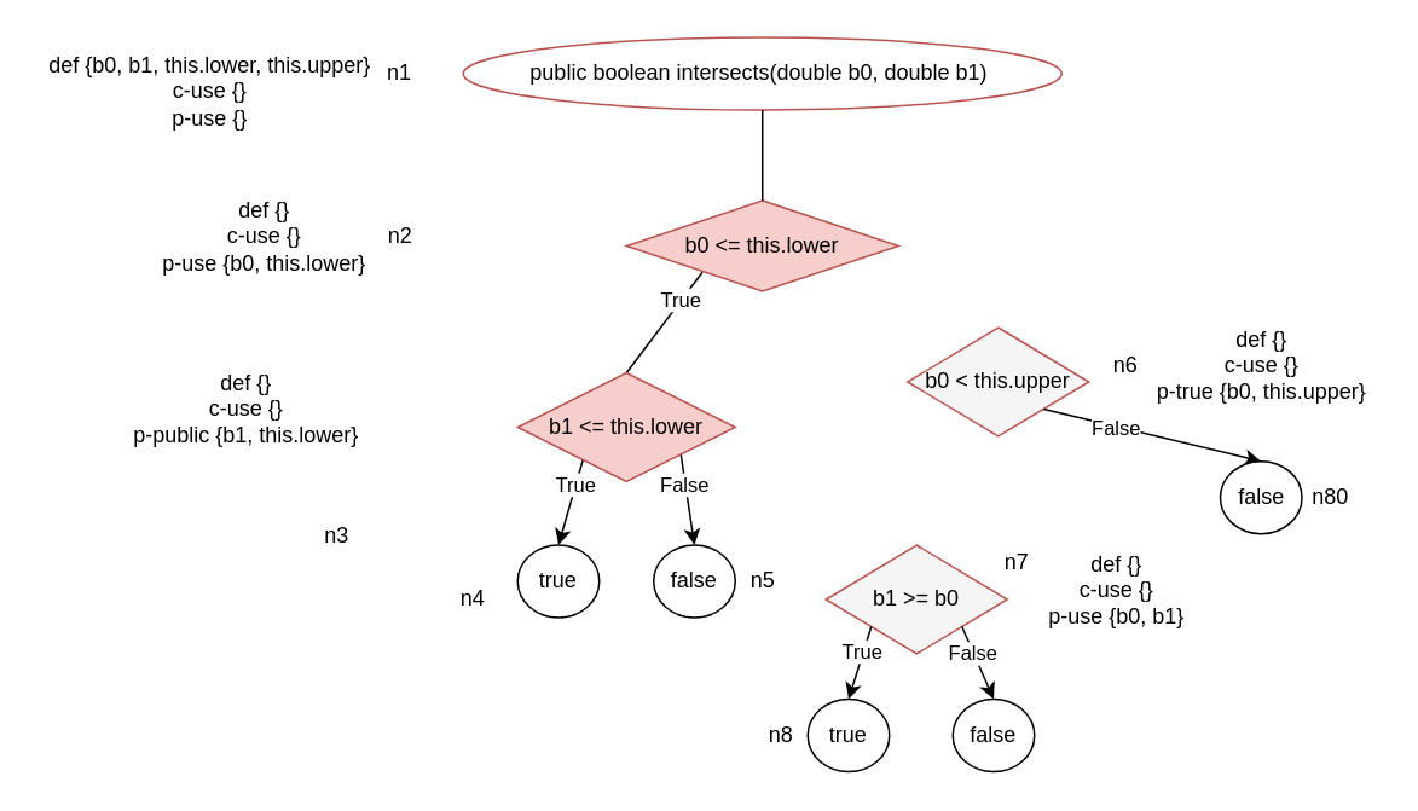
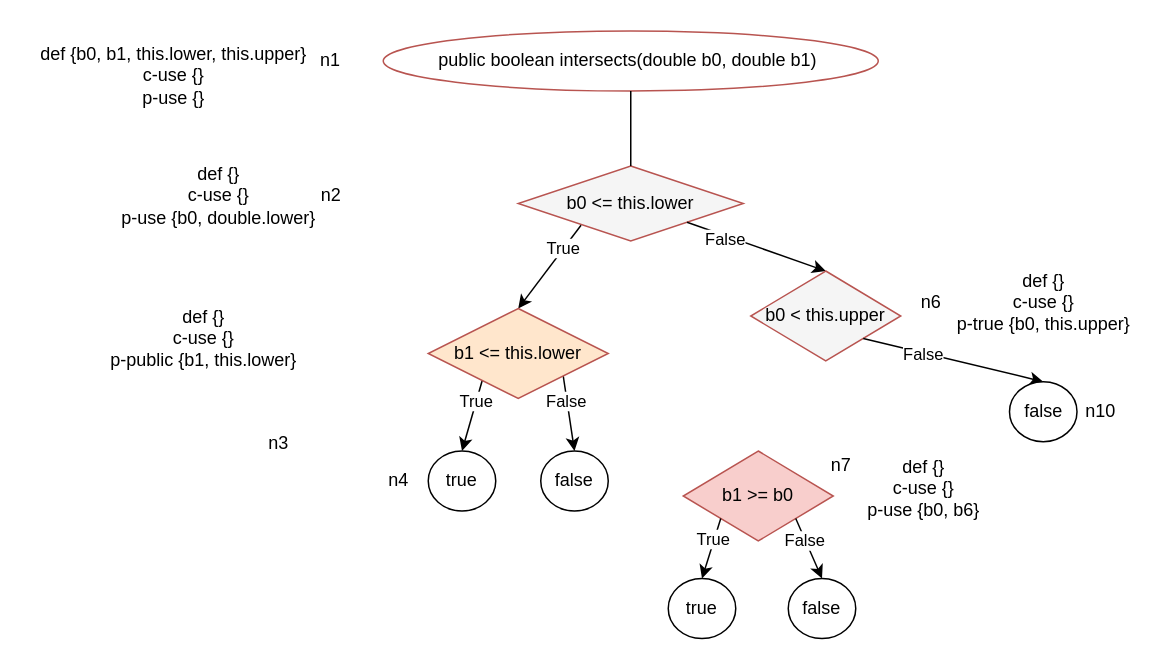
  <mxCell id="0" />
  <mxCell id="1" parent="0" />
  <mxCell id="2" value="&lt;div&gt;public boolean intersects(double b0, double b1)&amp;nbsp;&lt;/div&gt;" style="ellipse;whiteSpace=wrap;html=1;fillColor=#ffffff;strokeColor=#b85450;" parent="1" vertex="1"><mxGeometry x="255" y="20" width="330" height="40" as="geometry" /></mxCell>
- <mxCell id="3" value="b0 &amp;lt;= this.lower" style="rhombus;whiteSpace=wrap;html=1;fillColor=#f8cecc;strokeColor=#b85450;" parent="1" vertex="1"><mxGeometry x="345" y="110" width="150" height="50" as="geometry" /></mxCell>
- <mxCell id="4" value="" style="endArrow=none;html=1;rounded=0;entryX=0.5;entryY=0;entryDx=0;entryDy=0;exitX=0.279;exitY=0.791;exitDx=0;exitDy=0;exitPerimeter=0;" parent="1" source="3" target="21" edge="1"><mxGeometry width="50" height="50" relative="1" as="geometry"><mxPoint x="405" y="220" as="sourcePoint" /><mxPoint x="340" y="210" as="targetPoint" /></mxGeometry></mxCell>
+ <mxCell id="3" value="b0 &amp;lt;= this.lower" style="rhombus;whiteSpace=wrap;html=1;fillColor=#f5f5f5;strokeColor=#b85450;" parent="1" vertex="1"><mxGeometry x="345" y="110" width="150" height="50" as="geometry" /></mxCell>
+ <mxCell id="4" value="" style="endArrow=classic;html=1;rounded=0;entryX=0.5;entryY=0;entryDx=0;entryDy=0;exitX=0.279;exitY=0.791;exitDx=0;exitDy=0;exitPerimeter=0;" parent="1" source="3" target="21" edge="1"><mxGeometry width="50" height="50" relative="1" as="geometry"><mxPoint x="405" y="220" as="sourcePoint" /><mxPoint x="340" y="210" as="targetPoint" /></mxGeometry></mxCell>
  <mxCell id="5" value="True" style="edgeLabel;html=1;align=center;verticalAlign=middle;resizable=0;points=[];" parent="4" vertex="1" connectable="0"><mxGeometry x="-0.437" y="-1" relative="1" as="geometry"><mxPoint as="offset" /></mxGeometry></mxCell>
+ <mxCell id="6" value="" style="endArrow=classic;html=1;rounded=0;entryX=0.5;entryY=0;entryDx=0;entryDy=0;exitX=1;exitY=1;exitDx=0;exitDy=0;" parent="1" source="3" target="23" edge="1"><mxGeometry width="50" height="50" relative="1" as="geometry"><mxPoint x="405" y="220" as="sourcePoint" /><mxPoint x="520" y="210" as="targetPoint" /></mxGeometry></mxCell>
+ <mxCell id="7" value="False" style="edgeLabel;html=1;align=center;verticalAlign=middle;resizable=0;points=[];" parent="6" vertex="1" connectable="0"><mxGeometry x="-0.442" y="-2" relative="1" as="geometry"><mxPoint as="offset" /></mxGeometry></mxCell>
  <mxCell id="8" value="" style="endArrow=none;html=1;rounded=0;entryX=0.5;entryY=0;entryDx=0;entryDy=0;exitX=0.5;exitY=1;exitDx=0;exitDy=0;" parent="1" source="2" target="3" edge="1"><mxGeometry width="50" height="50" relative="1" as="geometry"><mxPoint x="405" y="220" as="sourcePoint" /><mxPoint x="455" y="170" as="targetPoint" /></mxGeometry></mxCell>
  <mxCell id="9" value="n1" style="text;html=1;strokeColor=none;fillColor=none;align=center;verticalAlign=middle;whiteSpace=wrap;rounded=0;" parent="1" vertex="1"><mxGeometry x="190" y="25" width="60" height="30" as="geometry" /></mxCell>
  <mxCell id="10" value="n2" style="text;html=1;align=center;verticalAlign=middle;resizable=0;points=[];autosize=1;strokeColor=none;fillColor=none;" parent="1" vertex="1"><mxGeometry x="205" y="120" width="30" height="20" as="geometry" /></mxCell>
  <mxCell id="11" value="n3" style="text;html=1;align=center;verticalAlign=middle;resizable=0;points=[];autosize=1;strokeColor=none;fillColor=none;" parent="1" vertex="1"><mxGeometry x="170" y="285" width="30" height="20" as="geometry" /></mxCell>
  <mxCell id="12" value="n6" style="text;html=1;align=center;verticalAlign=middle;resizable=0;points=[];autosize=1;strokeColor=none;fillColor=none;" parent="1" vertex="1"><mxGeometry x="605" y="191.25" width="30" height="20" as="geometry" /></mxCell>
  <mxCell id="13" value="def {b0, b1, this.lower, this.upper}&lt;br&gt;c-use {}&lt;br&gt;p-use {}" style="text;html=1;align=center;verticalAlign=middle;resizable=0;points=[];autosize=1;strokeColor=none;fillColor=none;" parent="1" vertex="1"><mxGeometry x="20" y="25" width="190" height="50" as="geometry" /></mxCell>
- <mxCell id="14" value="def {}&lt;br&gt;c-use {}&lt;br&gt;p-use {b0, this.lower}" style="text;html=1;align=center;verticalAlign=middle;resizable=0;points=[];autosize=1;strokeColor=none;fillColor=none;" parent="1" vertex="1"><mxGeometry x="80" y="105" width="130" height="50" as="geometry" /></mxCell>
+ <mxCell id="14" value="def {}&lt;br&gt;c-use {}&lt;br&gt;p-use {b0, double.lower}" style="text;html=1;align=center;verticalAlign=middle;resizable=0;points=[];autosize=1;strokeColor=none;fillColor=none;" parent="1" vertex="1"><mxGeometry x="80" y="105" width="130" height="50" as="geometry" /></mxCell>
  <mxCell id="15" value="&lt;span style=&quot;font-weight: normal&quot;&gt;def {}&lt;br&gt;c-use {}&lt;br&gt;p-public {b1, this.lower}&lt;/span&gt;" style="text;html=1;align=center;verticalAlign=middle;resizable=0;points=[];autosize=1;strokeColor=none;fillColor=none;fontStyle=1" parent="1" vertex="1"><mxGeometry x="70" y="200" width="130" height="50" as="geometry" /></mxCell>
  <mxCell id="16" value="&lt;span style=&quot;font-weight: normal&quot;&gt;def {}&lt;br&gt;c-use {}&lt;br&gt;p-true {b0, this.upper}&lt;/span&gt;" style="text;html=1;align=center;verticalAlign=middle;resizable=0;points=[];autosize=1;strokeColor=none;fillColor=none;fontStyle=1" parent="1" vertex="1"><mxGeometry x="630" y="176.25" width="130" height="50" as="geometry" /></mxCell>
  <mxCell id="17" value="" style="endArrow=classic;html=1;rounded=0;exitX=0.279;exitY=0.791;exitDx=0;exitDy=0;exitPerimeter=0;entryX=0.5;entryY=0;entryDx=0;entryDy=0;" parent="1" target="22" edge="1"><mxGeometry width="50" height="50" relative="1" as="geometry"><mxPoint x="321.85" y="250" as="sourcePoint" /><mxPoint x="285" y="300" as="targetPoint" /></mxGeometry></mxCell>
  <mxCell id="18" value="True" style="edgeLabel;html=1;align=center;verticalAlign=middle;resizable=0;points=[];" parent="17" vertex="1" connectable="0"><mxGeometry x="-0.348" y="-1" relative="1" as="geometry"><mxPoint as="offset" /></mxGeometry></mxCell>
  <mxCell id="19" value="" style="endArrow=classic;html=1;rounded=0;exitX=1;exitY=1;exitDx=0;exitDy=0;entryX=0.5;entryY=0;entryDx=0;entryDy=0;" parent="1" source="21" target="24" edge="1"><mxGeometry width="50" height="50" relative="1" as="geometry"><mxPoint x="415" y="265" as="sourcePoint" /><mxPoint x="415" y="290" as="targetPoint" /></mxGeometry></mxCell>
  <mxCell id="20" value="False" style="edgeLabel;html=1;align=center;verticalAlign=middle;resizable=0;points=[];" parent="19" vertex="1" connectable="0"><mxGeometry x="-0.332" y="-1" relative="1" as="geometry"><mxPoint as="offset" /></mxGeometry></mxCell>
- <mxCell id="21" value="&lt;span&gt;b1 &amp;lt;= this.lower&lt;/span&gt;" style="rhombus;whiteSpace=wrap;html=1;fillColor=#f8cecc;strokeColor=#b85450;" parent="1" vertex="1"><mxGeometry x="285" y="205" width="120" height="60" as="geometry" /></mxCell>
+ <mxCell id="21" value="&lt;span&gt;b1 &amp;lt;= this.lower&lt;/span&gt;" style="rhombus;whiteSpace=wrap;html=1;fillColor=#ffe6cc;strokeColor=#b85450;" parent="1" vertex="1"><mxGeometry x="285" y="205" width="120" height="60" as="geometry" /></mxCell>
  <mxCell id="22" value="true" style="ellipse;whiteSpace=wrap;html=1;" parent="1" vertex="1"><mxGeometry x="285" y="300" width="45" height="40" as="geometry" /></mxCell>
  <mxCell id="23" value="b0 &amp;lt; this.upper" style="rhombus;whiteSpace=wrap;html=1;fillColor=#f5f5f5;strokeColor=#b85450;" parent="1" vertex="1"><mxGeometry x="500" y="180" width="100" height="60" as="geometry" /></mxCell>
  <mxCell id="24" value="false" style="ellipse;whiteSpace=wrap;html=1;" parent="1" vertex="1"><mxGeometry x="360" y="300" width="45" height="40" as="geometry" /></mxCell>
- <mxCell id="25" value="b1 &amp;gt;= b0" style="rhombus;whiteSpace=wrap;html=1;fillColor=#f5f5f5;strokeColor=#b85450;" parent="1" vertex="1"><mxGeometry x="455" y="300" width="100" height="60" as="geometry" /></mxCell>
+ <mxCell id="25" value="b1 &amp;gt;= b0" style="rhombus;whiteSpace=wrap;html=1;fillColor=#f8cecc;strokeColor=#b85450;" parent="1" vertex="1"><mxGeometry x="455" y="300" width="100" height="60" as="geometry" /></mxCell>
  <mxCell id="26" value="" style="endArrow=classic;html=1;rounded=0;exitX=0;exitY=1;exitDx=0;exitDy=0;entryX=0.5;entryY=0;entryDx=0;entryDy=0;" parent="1" source="25" target="28" edge="1"><mxGeometry width="50" height="50" relative="1" as="geometry"><mxPoint x="461.85" y="345" as="sourcePoint" /><mxPoint x="425" y="395" as="targetPoint" /></mxGeometry></mxCell>
  <mxCell id="27" value="True" style="edgeLabel;html=1;align=center;verticalAlign=middle;resizable=0;points=[];" parent="26" vertex="1" connectable="0"><mxGeometry x="-0.348" y="-1" relative="1" as="geometry"><mxPoint as="offset" /></mxGeometry></mxCell>
  <mxCell id="28" value="true" style="ellipse;whiteSpace=wrap;html=1;" parent="1" vertex="1"><mxGeometry x="445" y="385" width="45" height="40" as="geometry" /></mxCell>
  <mxCell id="29" value="" style="endArrow=classic;html=1;rounded=0;exitX=1;exitY=1;exitDx=0;exitDy=0;entryX=0.5;entryY=0;entryDx=0;entryDy=0;" parent="1" source="25" target="31" edge="1"><mxGeometry width="50" height="50" relative="1" as="geometry"><mxPoint x="525" y="355" as="sourcePoint" /><mxPoint x="565" y="395" as="targetPoint" /></mxGeometry></mxCell>
  <mxCell id="30" value="False" style="edgeLabel;html=1;align=center;verticalAlign=middle;resizable=0;points=[];" parent="29" vertex="1" connectable="0"><mxGeometry x="-0.332" y="-1" relative="1" as="geometry"><mxPoint as="offset" /></mxGeometry></mxCell>
  <mxCell id="31" value="false" style="ellipse;whiteSpace=wrap;html=1;" parent="1" vertex="1"><mxGeometry x="525" y="385" width="45" height="40" as="geometry" /></mxCell>
  <mxCell id="32" value="" style="endArrow=classic;html=1;rounded=0;exitX=1;exitY=1;exitDx=0;exitDy=0;entryX=0.5;entryY=0;entryDx=0;entryDy=0;" parent="1" source="23" target="34" edge="1"><mxGeometry width="50" height="50" relative="1" as="geometry"><mxPoint x="645" y="262.5" as="sourcePoint" /><mxPoint x="685" y="302.5" as="targetPoint" /></mxGeometry></mxCell>
  <mxCell id="33" value="False" style="edgeLabel;html=1;align=center;verticalAlign=middle;resizable=0;points=[];" parent="32" vertex="1" connectable="0"><mxGeometry x="-0.332" y="-1" relative="1" as="geometry"><mxPoint as="offset" /></mxGeometry></mxCell>
  <mxCell id="34" value="false" style="ellipse;whiteSpace=wrap;html=1;" parent="1" vertex="1"><mxGeometry x="672.5" y="253.75" width="45" height="40" as="geometry" /></mxCell>
- <mxCell id="35" value="n80" style="text;html=1;align=center;verticalAlign=middle;resizable=0;points=[];autosize=1;strokeColor=none;fillColor=none;" parent="1" vertex="1"><mxGeometry x="712.5" y="263.75" width="40" height="20" as="geometry" /></mxCell>
- <mxCell id="36" value="&lt;span style=&quot;font-weight: normal&quot;&gt;def {}&lt;br&gt;c-use {}&lt;br&gt;p-use {b0, b1}&lt;/span&gt;" style="text;html=1;align=center;verticalAlign=middle;resizable=0;points=[];autosize=1;strokeColor=none;fillColor=none;fontStyle=1" parent="1" vertex="1"><mxGeometry x="570" y="300" width="90" height="50" as="geometry" /></mxCell>
- <mxCell id="37" value="n5" style="text;html=1;align=center;verticalAlign=middle;resizable=0;points=[];autosize=1;strokeColor=none;fillColor=none;" parent="1" vertex="1"><mxGeometry x="405" y="310" width="30" height="20" as="geometry" /></mxCell>
- <mxCell id="38" value="n4" style="text;html=1;align=center;verticalAlign=middle;resizable=0;points=[];autosize=1;strokeColor=none;fillColor=none;" parent="1" vertex="1"><mxGeometry x="245" y="320" width="30" height="20" as="geometry" /></mxCell>
+ <mxCell id="35" value="n10" style="text;html=1;align=center;verticalAlign=middle;resizable=0;points=[];autosize=1;strokeColor=none;fillColor=none;" parent="1" vertex="1"><mxGeometry x="712.5" y="263.75" width="40" height="20" as="geometry" /></mxCell>
+ <mxCell id="36" value="&lt;span style=&quot;font-weight: normal&quot;&gt;def {}&lt;br&gt;c-use {}&lt;br&gt;p-use {b0, b6}&lt;/span&gt;" style="text;html=1;align=center;verticalAlign=middle;resizable=0;points=[];autosize=1;strokeColor=none;fillColor=none;fontStyle=1" parent="1" vertex="1"><mxGeometry x="570" y="300" width="90" height="50" as="geometry" /></mxCell>
+ <mxCell id="38" value="n4" style="text;html=1;align=center;verticalAlign=middle;resizable=0;points=[];autosize=1;strokeColor=none;fillColor=none;" parent="1" vertex="1"><mxGeometry x="250" y="310" width="30" height="20" as="geometry" /></mxCell>
  <mxCell id="39" value="n7" style="text;html=1;align=center;verticalAlign=middle;resizable=0;points=[];autosize=1;strokeColor=none;fillColor=none;" parent="1" vertex="1"><mxGeometry x="545" y="300" width="30" height="20" as="geometry" /></mxCell>
- <mxCell id="40" value="n8" style="text;html=1;align=center;verticalAlign=middle;resizable=0;points=[];autosize=1;strokeColor=none;fillColor=none;" parent="1" vertex="1"><mxGeometry x="415" y="395" width="30" height="20" as="geometry" /></mxCell>
